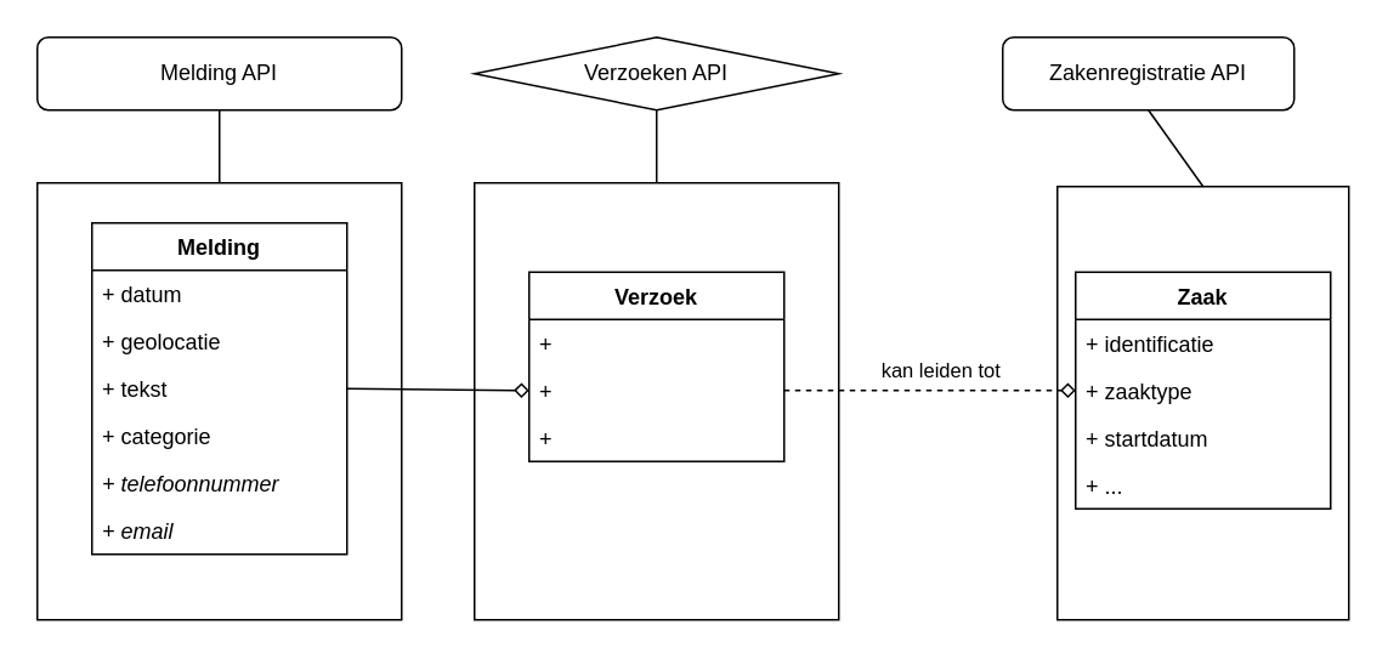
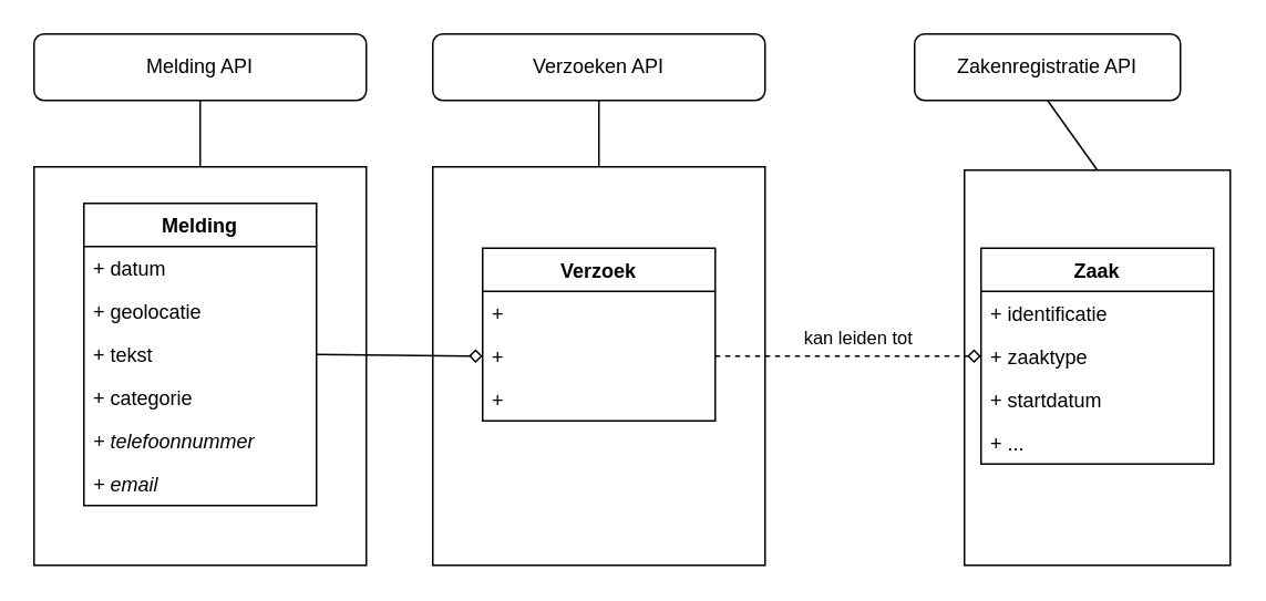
  <mxCell id="0" />
  <mxCell id="1" parent="0" />
  <mxCell id="2" value="Melding API" style="rounded=1;whiteSpace=wrap;html=1;" vertex="1" parent="1"><mxGeometry x="20" y="20" width="200" height="40" as="geometry" /></mxCell>
- <mxCell id="3" value="Verzoeken API" style="rhombus;whiteSpace=wrap;html=1;" vertex="1" parent="1"><mxGeometry x="260" y="20" width="200" height="40" as="geometry" /></mxCell>
+ <mxCell id="3" value="Verzoeken API" style="rounded=1;whiteSpace=wrap;html=1;" vertex="1" parent="1"><mxGeometry x="260" y="20" width="200" height="40" as="geometry" /></mxCell>
  <mxCell id="4" value="Zakenregistratie API" style="rounded=1;whiteSpace=wrap;html=1;" vertex="1" parent="1"><mxGeometry x="550" y="20" width="160" height="40" as="geometry" /></mxCell>
  <mxCell id="5" value="" style="rounded=0;whiteSpace=wrap;html=1;" vertex="1" parent="1"><mxGeometry x="580" y="102" width="160" height="238" as="geometry" /></mxCell>
  <mxCell id="6" value="" style="rounded=0;whiteSpace=wrap;html=1;" vertex="1" parent="1"><mxGeometry x="260" y="100" width="200" height="240" as="geometry" /></mxCell>
  <mxCell id="7" value="" style="rounded=0;whiteSpace=wrap;html=1;" vertex="1" parent="1"><mxGeometry x="20" y="100" width="200" height="240" as="geometry" /></mxCell>
  <mxCell id="8" value="" style="endArrow=none;html=1;entryX=0.5;entryY=1;entryDx=0;entryDy=0;exitX=0.5;exitY=0;exitDx=0;exitDy=0;" edge="1" parent="1" source="7" target="2"><mxGeometry width="50" height="50" relative="1" as="geometry"><mxPoint x="280" y="180" as="sourcePoint" /><mxPoint x="330" y="130" as="targetPoint" /></mxGeometry></mxCell>
  <mxCell id="9" value="" style="endArrow=none;html=1;entryX=0.5;entryY=1;entryDx=0;entryDy=0;exitX=0.5;exitY=0;exitDx=0;exitDy=0;" edge="1" parent="1" source="6" target="3"><mxGeometry width="50" height="50" relative="1" as="geometry"><mxPoint x="280" y="180" as="sourcePoint" /><mxPoint x="330" y="130" as="targetPoint" /></mxGeometry></mxCell>
  <mxCell id="10" value="" style="endArrow=none;html=1;entryX=0.5;entryY=1;entryDx=0;entryDy=0;exitX=0.5;exitY=0;exitDx=0;exitDy=0;" edge="1" parent="1" source="5" target="4"><mxGeometry width="50" height="50" relative="1" as="geometry"><mxPoint x="590" y="190" as="sourcePoint" /><mxPoint x="640" y="140" as="targetPoint" /></mxGeometry></mxCell>
  <mxCell id="11" value="Melding" style="swimlane;fontStyle=1;childLayout=stackLayout;horizontal=1;startSize=26;fillColor=none;horizontalStack=0;resizeParent=1;resizeParentMax=0;resizeLast=0;collapsible=1;marginBottom=0;" vertex="1" parent="1"><mxGeometry x="50" y="122" width="140" height="182" as="geometry"><mxRectangle x="310" y="340" width="80" height="26" as="alternateBounds" /></mxGeometry></mxCell>
  <mxCell id="12" value="+ datum" style="text;strokeColor=none;fillColor=none;align=left;verticalAlign=top;spacingLeft=4;spacingRight=4;overflow=hidden;rotatable=0;points=[[0,0.5],[1,0.5]];portConstraint=eastwest;" vertex="1" parent="11"><mxGeometry y="26" width="140" height="26" as="geometry" /></mxCell>
  <mxCell id="13" value="+ geolocatie" style="text;strokeColor=none;fillColor=none;align=left;verticalAlign=top;spacingLeft=4;spacingRight=4;overflow=hidden;rotatable=0;points=[[0,0.5],[1,0.5]];portConstraint=eastwest;" vertex="1" parent="11"><mxGeometry y="52" width="140" height="26" as="geometry" /></mxCell>
  <mxCell id="14" value="+ tekst" style="text;strokeColor=none;fillColor=none;align=left;verticalAlign=top;spacingLeft=4;spacingRight=4;overflow=hidden;rotatable=0;points=[[0,0.5],[1,0.5]];portConstraint=eastwest;" vertex="1" parent="11"><mxGeometry y="78" width="140" height="26" as="geometry" /></mxCell>
  <mxCell id="15" value="+ categorie" style="text;strokeColor=none;fillColor=none;align=left;verticalAlign=top;spacingLeft=4;spacingRight=4;overflow=hidden;rotatable=0;points=[[0,0.5],[1,0.5]];portConstraint=eastwest;" vertex="1" parent="11"><mxGeometry y="104" width="140" height="26" as="geometry" /></mxCell>
  <mxCell id="16" value="+ telefoonnummer" style="text;strokeColor=none;fillColor=none;align=left;verticalAlign=top;spacingLeft=4;spacingRight=4;overflow=hidden;rotatable=0;points=[[0,0.5],[1,0.5]];portConstraint=eastwest;fontStyle=2" vertex="1" parent="11"><mxGeometry y="130" width="140" height="26" as="geometry" /></mxCell>
  <mxCell id="17" value="+ email" style="text;strokeColor=none;fillColor=none;align=left;verticalAlign=top;spacingLeft=4;spacingRight=4;overflow=hidden;rotatable=0;points=[[0,0.5],[1,0.5]];portConstraint=eastwest;fontStyle=2" vertex="1" parent="11"><mxGeometry y="156" width="140" height="26" as="geometry" /></mxCell>
  <mxCell id="18" value="Verzoek" style="swimlane;fontStyle=1;childLayout=stackLayout;horizontal=1;startSize=26;fillColor=none;horizontalStack=0;resizeParent=1;resizeParentMax=0;resizeLast=0;collapsible=1;marginBottom=0;" vertex="1" parent="1"><mxGeometry x="290" y="149" width="140" height="104" as="geometry"><mxRectangle x="310" y="340" width="80" height="26" as="alternateBounds" /></mxGeometry></mxCell>
  <mxCell id="19" value="+ " style="text;strokeColor=none;fillColor=none;align=left;verticalAlign=top;spacingLeft=4;spacingRight=4;overflow=hidden;rotatable=0;points=[[0,0.5],[1,0.5]];portConstraint=eastwest;" vertex="1" parent="18"><mxGeometry y="26" width="140" height="26" as="geometry" /></mxCell>
  <mxCell id="20" value="+ " style="text;strokeColor=none;fillColor=none;align=left;verticalAlign=top;spacingLeft=4;spacingRight=4;overflow=hidden;rotatable=0;points=[[0,0.5],[1,0.5]];portConstraint=eastwest;" vertex="1" parent="18"><mxGeometry y="52" width="140" height="26" as="geometry" /></mxCell>
  <mxCell id="21" value="+ " style="text;strokeColor=none;fillColor=none;align=left;verticalAlign=top;spacingLeft=4;spacingRight=4;overflow=hidden;rotatable=0;points=[[0,0.5],[1,0.5]];portConstraint=eastwest;" vertex="1" parent="18"><mxGeometry y="78" width="140" height="26" as="geometry" /></mxCell>
  <mxCell id="22" value="" style="endArrow=none;html=1;entryX=1;entryY=0.5;entryDx=0;entryDy=0;exitX=0;exitY=0.5;exitDx=0;exitDy=0;endFill=0;startArrow=diamond;startFill=0;" edge="1" parent="1" source="20" target="14"><mxGeometry width="50" height="50" relative="1" as="geometry"><mxPoint x="280" y="180" as="sourcePoint" /><mxPoint x="330" y="130" as="targetPoint" /></mxGeometry></mxCell>
  <mxCell id="23" value="Zaak" style="swimlane;fontStyle=1;childLayout=stackLayout;horizontal=1;startSize=26;fillColor=none;horizontalStack=0;resizeParent=1;resizeParentMax=0;resizeLast=0;collapsible=1;marginBottom=0;" vertex="1" parent="1"><mxGeometry x="590" y="149" width="140" height="130" as="geometry"><mxRectangle x="310" y="340" width="80" height="26" as="alternateBounds" /></mxGeometry></mxCell>
  <mxCell id="24" value="+ identificatie" style="text;strokeColor=none;fillColor=none;align=left;verticalAlign=top;spacingLeft=4;spacingRight=4;overflow=hidden;rotatable=0;points=[[0,0.5],[1,0.5]];portConstraint=eastwest;" vertex="1" parent="23"><mxGeometry y="26" width="140" height="26" as="geometry" /></mxCell>
  <mxCell id="25" value="+ zaaktype" style="text;strokeColor=none;fillColor=none;align=left;verticalAlign=top;spacingLeft=4;spacingRight=4;overflow=hidden;rotatable=0;points=[[0,0.5],[1,0.5]];portConstraint=eastwest;" vertex="1" parent="23"><mxGeometry y="52" width="140" height="26" as="geometry" /></mxCell>
  <mxCell id="26" value="+ startdatum" style="text;strokeColor=none;fillColor=none;align=left;verticalAlign=top;spacingLeft=4;spacingRight=4;overflow=hidden;rotatable=0;points=[[0,0.5],[1,0.5]];portConstraint=eastwest;" vertex="1" parent="23"><mxGeometry y="78" width="140" height="26" as="geometry" /></mxCell>
  <mxCell id="27" value="+ ..." style="text;strokeColor=none;fillColor=none;align=left;verticalAlign=top;spacingLeft=4;spacingRight=4;overflow=hidden;rotatable=0;points=[[0,0.5],[1,0.5]];portConstraint=eastwest;" vertex="1" parent="23"><mxGeometry y="104" width="140" height="26" as="geometry" /></mxCell>
  <mxCell id="28" value="" style="endArrow=diamond;html=1;dashed=1;endFill=0;exitX=1;exitY=0.5;exitDx=0;exitDy=0;entryX=0;entryY=0.5;entryDx=0;entryDy=0;startArrow=none;startFill=0;" edge="1" parent="1" source="20" target="25"><mxGeometry relative="1" as="geometry"><mxPoint x="430" y="193" as="sourcePoint" /><mxPoint x="510" y="193" as="targetPoint" /></mxGeometry></mxCell>
  <mxCell id="29" value="kan leiden tot" style="edgeLabel;html=1;align=center;verticalAlign=middle;resizable=0;points=[];" vertex="1" connectable="0" parent="28"><mxGeometry x="-0.025" y="2" relative="1" as="geometry"><mxPoint x="7.99" y="-9.68" as="offset" /></mxGeometry></mxCell>
